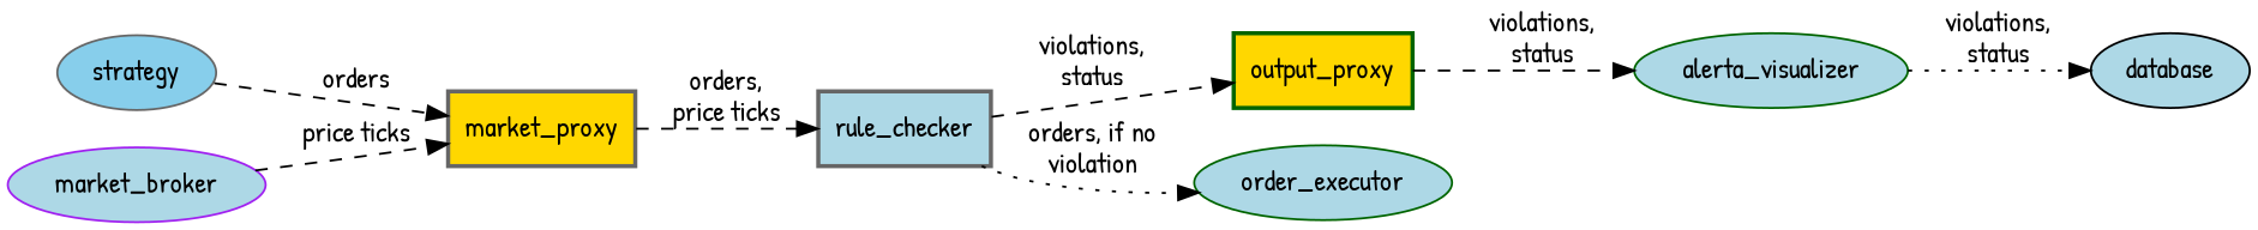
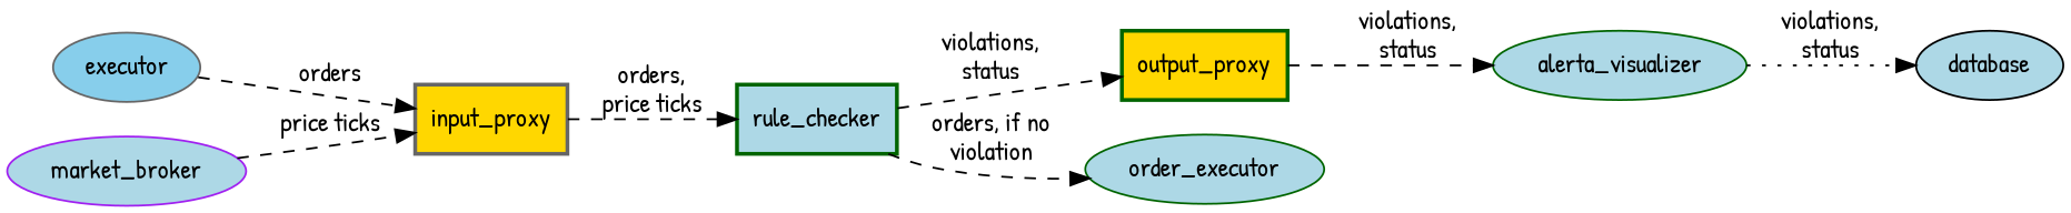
  digraph {
    fontname="Patrick Hand"
    rankdir=LR
    node [color=gray40 fillcolor=lightblue fontname="Patrick Hand" style=filled]
    edge [fontname="Patrick Hand" style=dashed]
-   strategy [fillcolor=skyblue]
-   input_proxy [fillcolor=gold shape=box style="bold,filled" label=market_proxy]
-   rule_checker [shape=box style="bold,filled"]
+   strategy [fillcolor=skyblue label=executor]
+   input_proxy [fillcolor=gold shape=box style="bold,filled"]
+   rule_checker [color=darkgreen shape=box style="bold,filled"]
    market_broker [color=purple]
    output_proxy [color=darkgreen fillcolor=gold shape=box style="bold,filled"]
    order_executor [color=darkgreen]
    alerta_visualizer [color=darkgreen]
    database [color=black]
    strategy -> input_proxy [label=orders]
    input_proxy -> rule_checker [label="orders,\nprice ticks"]
    rule_checker -> output_proxy [label="violations,\nstatus"]
-   rule_checker -> order_executor [label="orders, if no\nviolation" style=dotted]
+   rule_checker -> order_executor [label="orders, if no\nviolation"]
    market_broker -> input_proxy [label="price ticks"]
    output_proxy -> alerta_visualizer [label="violations,\nstatus"]
    alerta_visualizer -> database [label="violations,\nstatus" style=dotted]
  }
